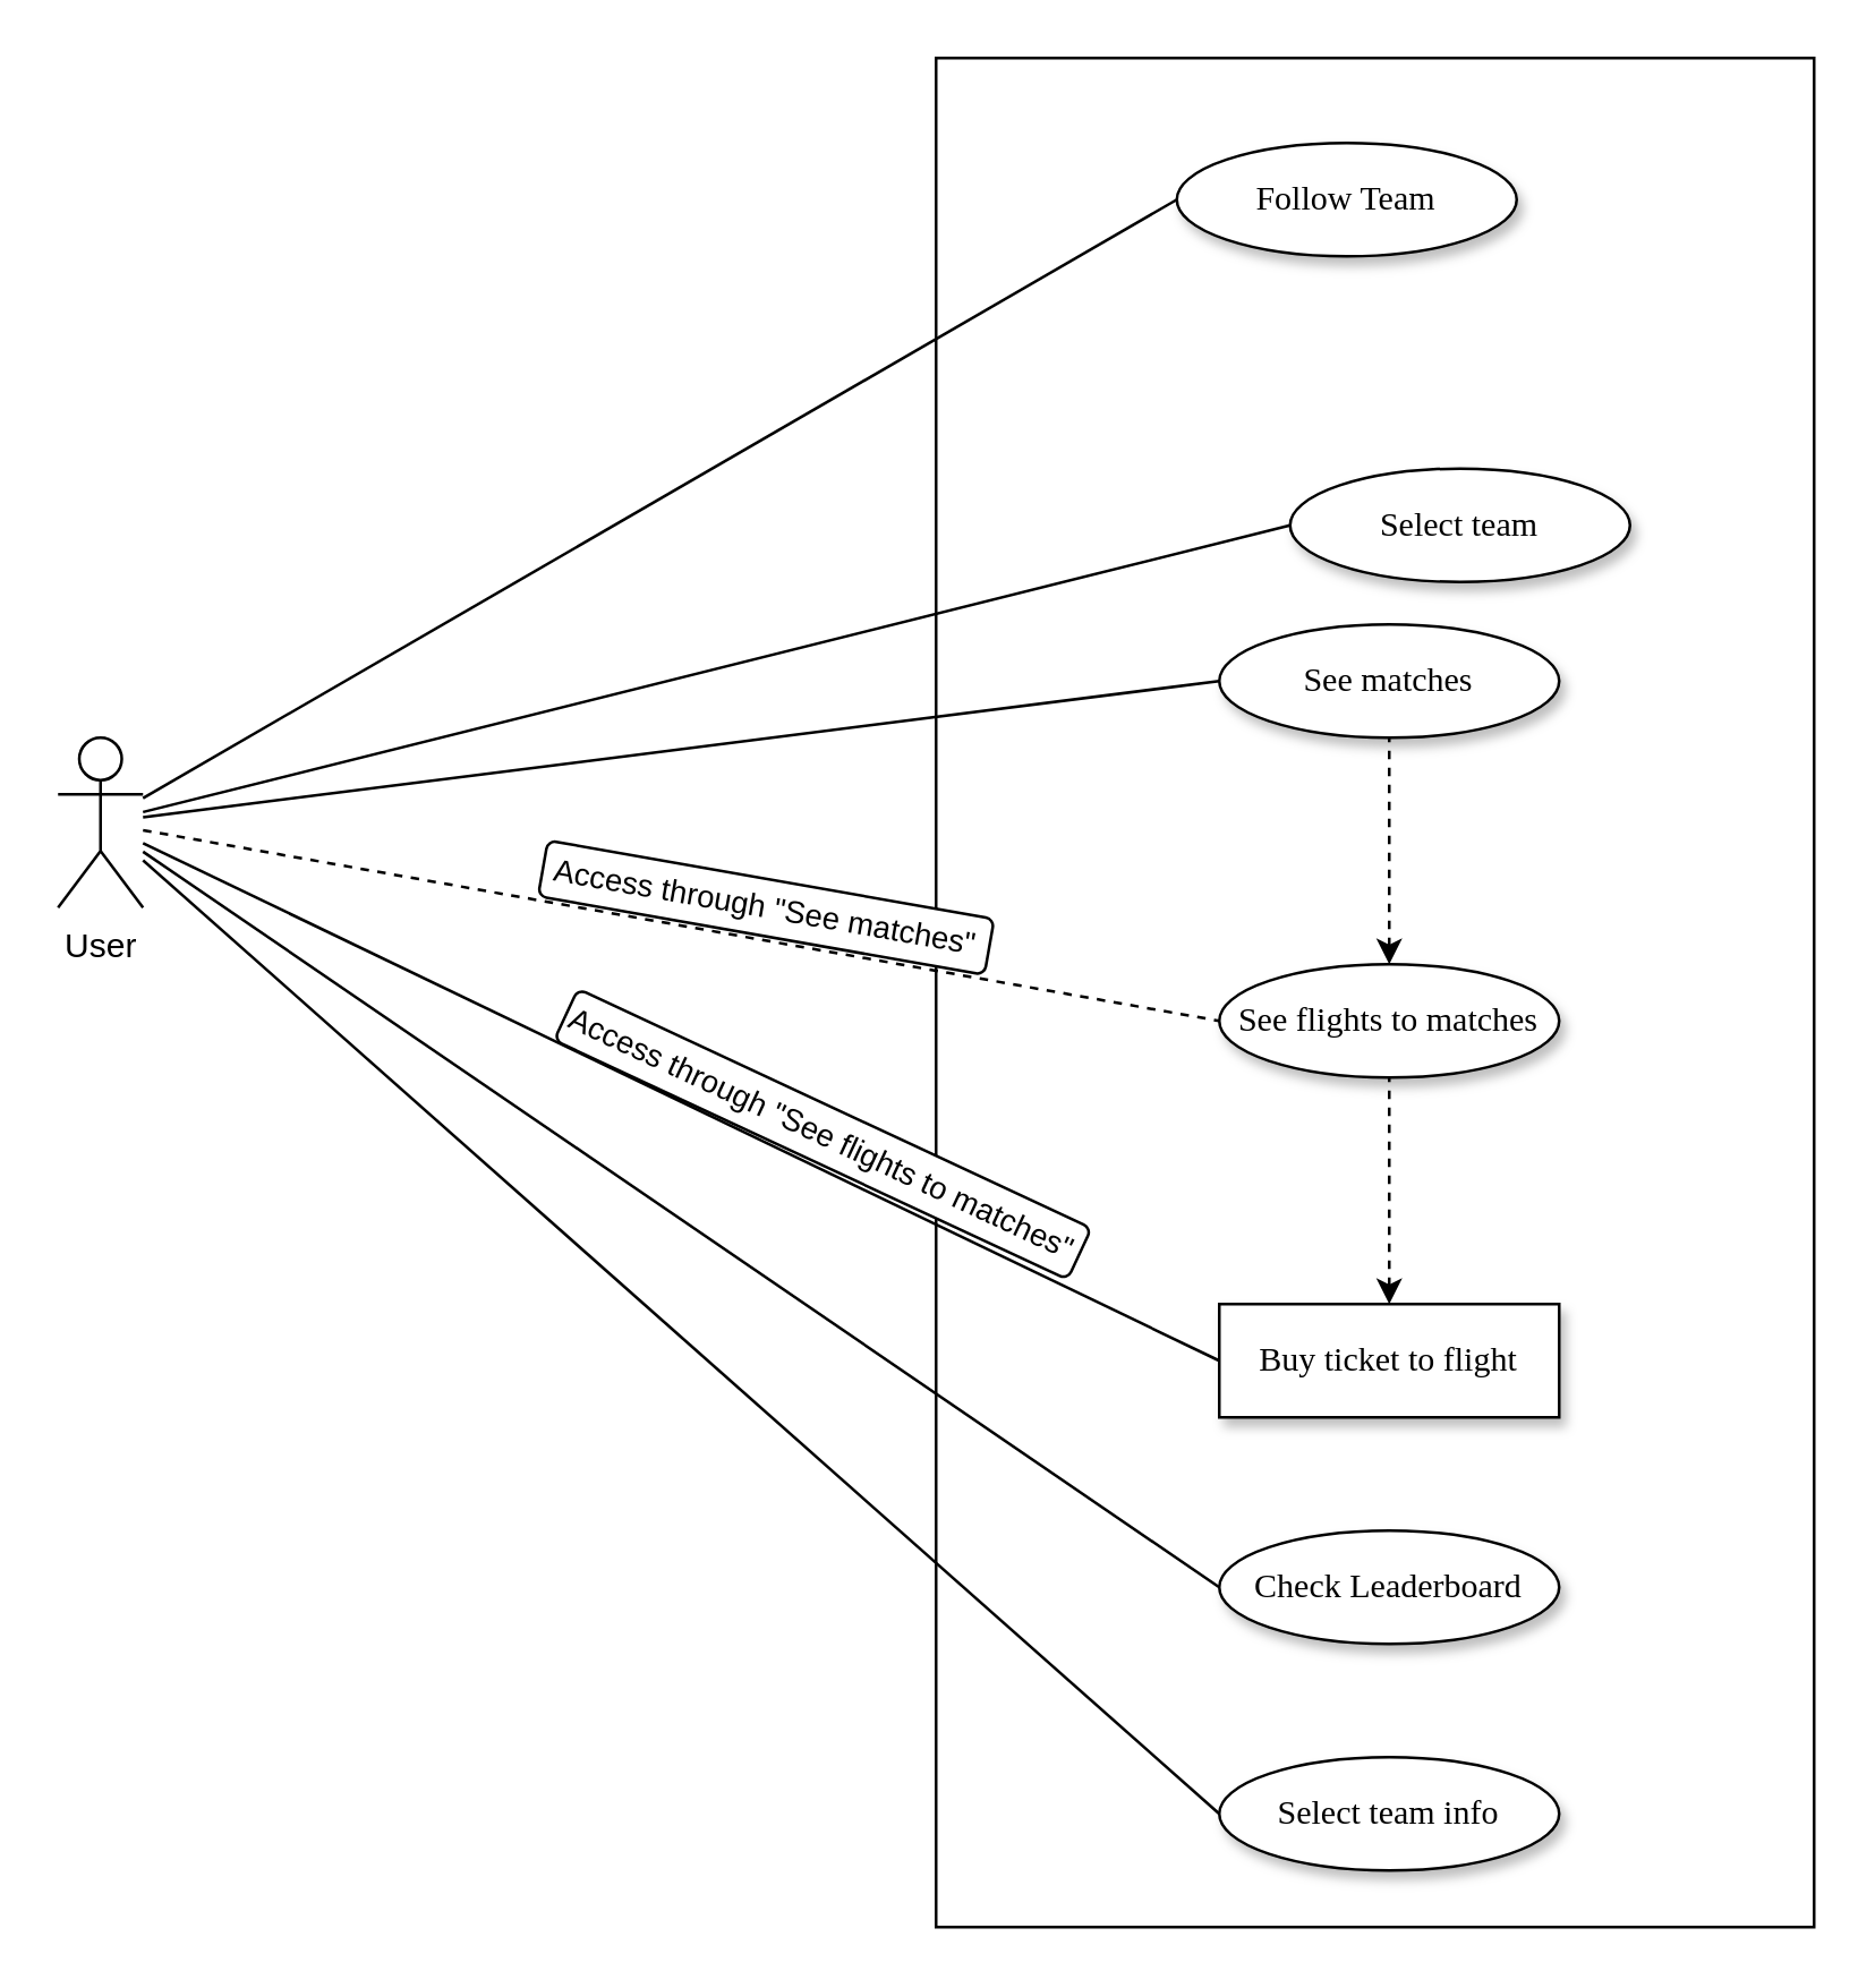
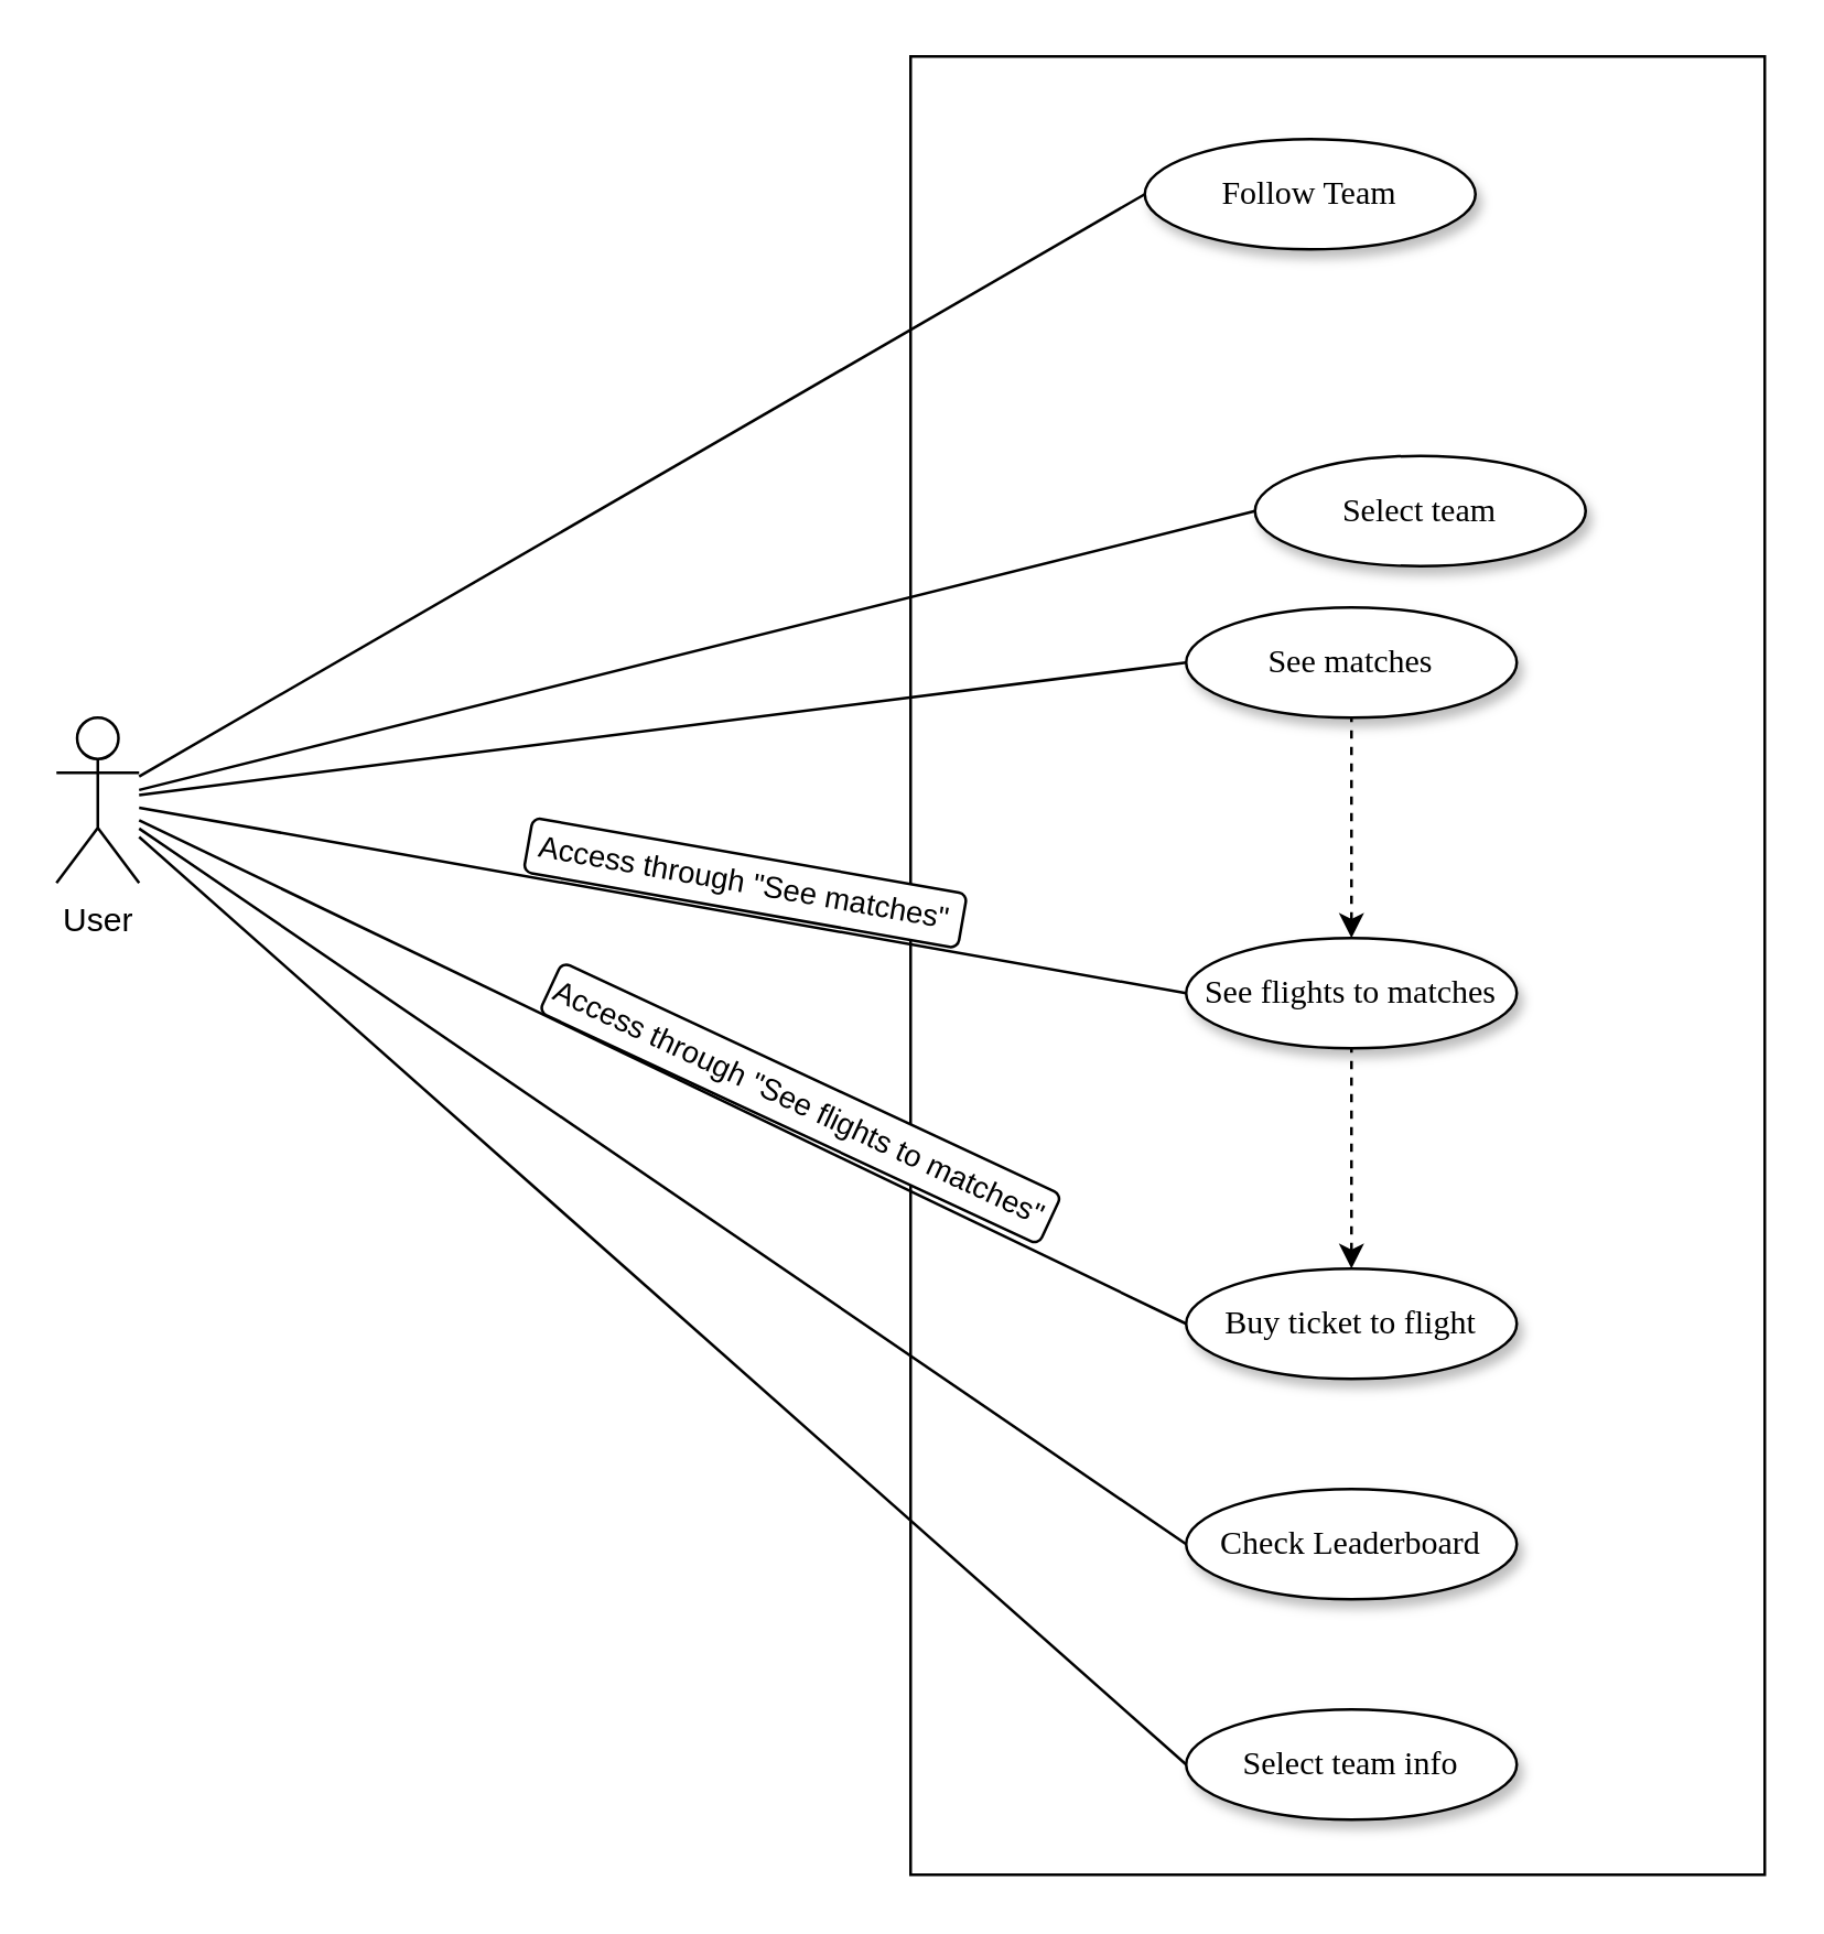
  <mxCell id="0" />
  <mxCell id="1" parent="0" />
  <mxCell id="2" value="" style="rounded=0;whiteSpace=wrap;html=1;" parent="1" vertex="1"><mxGeometry x="330" y="20" width="310" height="660" as="geometry" /></mxCell>
  <mxCell id="3" value="Select team" style="ellipse;whiteSpace=wrap;html=1;rounded=0;shadow=1;comic=0;labelBackgroundColor=none;strokeWidth=1;fontFamily=Verdana;fontSize=12;align=center;" parent="1" vertex="1"><mxGeometry x="455" y="165" width="120" height="40" as="geometry" /></mxCell>
  <mxCell id="4" value="" style="rounded=0;orthogonalLoop=1;jettySize=auto;html=1;entryX=0;entryY=0.5;entryDx=0;entryDy=0;endArrow=none;endFill=0;" parent="1" source="11" target="15" edge="1"><mxGeometry relative="1" as="geometry"><mxPoint x="130" y="290" as="targetPoint" /></mxGeometry></mxCell>
- <mxCell id="5" value="" style="edgeStyle=none;rounded=0;orthogonalLoop=1;jettySize=auto;html=1;endArrow=none;endFill=0;entryX=0;entryY=0.5;entryDx=0;entryDy=0;dashed=1;" parent="1" source="11" target="17" edge="1"><mxGeometry relative="1" as="geometry"><mxPoint x="130" y="290" as="targetPoint" /></mxGeometry></mxCell>
+ <mxCell id="5" value="" style="edgeStyle=none;rounded=0;orthogonalLoop=1;jettySize=auto;html=1;endArrow=none;endFill=0;entryX=0;entryY=0.5;entryDx=0;entryDy=0;" parent="1" source="11" target="17" edge="1"><mxGeometry relative="1" as="geometry"><mxPoint x="130" y="290" as="targetPoint" /></mxGeometry></mxCell>
  <mxCell id="6" value="" style="edgeStyle=none;rounded=0;orthogonalLoop=1;jettySize=auto;html=1;endArrow=none;endFill=0;entryX=0;entryY=0.5;entryDx=0;entryDy=0;" parent="1" source="11" target="18" edge="1"><mxGeometry relative="1" as="geometry"><mxPoint x="130" y="290" as="targetPoint" /></mxGeometry></mxCell>
  <mxCell id="7" value="" style="edgeStyle=none;rounded=0;orthogonalLoop=1;jettySize=auto;html=1;endArrow=none;endFill=0;entryX=0;entryY=0.5;entryDx=0;entryDy=0;" parent="1" source="11" target="12" edge="1"><mxGeometry relative="1" as="geometry"><mxPoint x="130" y="290" as="targetPoint" /></mxGeometry></mxCell>
  <mxCell id="8" value="" style="edgeStyle=none;rounded=0;orthogonalLoop=1;jettySize=auto;html=1;endArrow=none;endFill=0;entryX=0;entryY=0.5;entryDx=0;entryDy=0;" parent="1" source="11" target="3" edge="1"><mxGeometry relative="1" as="geometry"><mxPoint x="130" y="290" as="targetPoint" /></mxGeometry></mxCell>
  <mxCell id="9" value="" style="edgeStyle=none;rounded=0;orthogonalLoop=1;jettySize=auto;html=1;endArrow=none;endFill=0;entryX=0;entryY=0.5;entryDx=0;entryDy=0;" parent="1" source="11" target="13" edge="1"><mxGeometry relative="1" as="geometry"><mxPoint x="130" y="290" as="targetPoint" /></mxGeometry></mxCell>
  <mxCell id="10" value="" style="edgeStyle=none;rounded=0;orthogonalLoop=1;jettySize=auto;html=1;endArrow=none;endFill=0;entryX=0;entryY=0.5;entryDx=0;entryDy=0;" parent="1" source="11" target="19" edge="1"><mxGeometry relative="1" as="geometry"><mxPoint x="35" y="400" as="targetPoint" /></mxGeometry></mxCell>
  <mxCell id="11" value="User" style="shape=umlActor;verticalLabelPosition=bottom;labelBackgroundColor=#ffffff;verticalAlign=top;html=1;outlineConnect=0;" parent="1" vertex="1"><mxGeometry x="20" y="260" width="30" height="60" as="geometry" /></mxCell>
  <mxCell id="12" value="Follow Team" style="ellipse;whiteSpace=wrap;html=1;rounded=0;shadow=1;comic=0;labelBackgroundColor=none;strokeWidth=1;fontFamily=Verdana;fontSize=12;align=center;" parent="1" vertex="1"><mxGeometry x="415" y="50" width="120" height="40" as="geometry" /></mxCell>
  <mxCell id="13" value="Check Leaderboard" style="ellipse;whiteSpace=wrap;html=1;rounded=0;shadow=1;comic=0;labelBackgroundColor=none;strokeWidth=1;fontFamily=Verdana;fontSize=12;align=center;" parent="1" vertex="1"><mxGeometry x="430" y="540" width="120" height="40" as="geometry" /></mxCell>
  <mxCell id="14" value="" style="rounded=0;orthogonalLoop=1;jettySize=auto;html=1;endArrow=none;endFill=0;startArrow=classic;startFill=1;dashed=1;" parent="1" source="17" target="15" edge="1"><mxGeometry relative="1" as="geometry" /></mxCell>
  <mxCell id="15" value="See matches" style="ellipse;whiteSpace=wrap;html=1;rounded=0;shadow=1;comic=0;labelBackgroundColor=none;strokeWidth=1;fontFamily=Verdana;fontSize=12;align=center;" parent="1" vertex="1"><mxGeometry x="430" y="220" width="120" height="40" as="geometry" /></mxCell>
  <mxCell id="16" value="" style="rounded=0;orthogonalLoop=1;jettySize=auto;html=1;endArrow=none;endFill=0;startArrow=classic;startFill=1;dashed=1;" parent="1" source="18" target="17" edge="1"><mxGeometry relative="1" as="geometry" /></mxCell>
  <mxCell id="17" value="See flights to matches" style="ellipse;whiteSpace=wrap;html=1;rounded=0;shadow=1;comic=0;labelBackgroundColor=none;strokeWidth=1;fontFamily=Verdana;fontSize=12;align=center;" parent="1" vertex="1"><mxGeometry x="430" y="340" width="120" height="40" as="geometry" /></mxCell>
- <mxCell id="18" value="Buy ticket to flight" style="whiteSpace=wrap;html=1;shadow=1;comic=0;labelBackgroundColor=none;strokeWidth=1;fontFamily=Verdana;fontSize=12;align=center;rounded=0;" parent="1" vertex="1"><mxGeometry x="430" y="460" width="120" height="40" as="geometry" /></mxCell>
+ <mxCell id="18" value="Buy ticket to flight" style="ellipse;whiteSpace=wrap;html=1;rounded=0;shadow=1;comic=0;labelBackgroundColor=none;strokeWidth=1;fontFamily=Verdana;fontSize=12;align=center;" parent="1" vertex="1"><mxGeometry x="430" y="460" width="120" height="40" as="geometry" /></mxCell>
  <mxCell id="19" value="Select team info" style="ellipse;whiteSpace=wrap;html=1;rounded=0;shadow=1;comic=0;labelBackgroundColor=none;strokeWidth=1;fontFamily=Verdana;fontSize=12;align=center;" parent="1" vertex="1"><mxGeometry x="430" y="620" width="120" height="40" as="geometry" /></mxCell>
  <mxCell id="20" value="&lt;div style=&quot;font-size: 11px&quot; align=&quot;center&quot;&gt;Access through &quot;See matches&quot;&lt;/div&gt;" style="rounded=1;whiteSpace=wrap;html=1;rotation=10;align=center;" vertex="1" parent="1"><mxGeometry x="190" y="310" width="160" height="20" as="geometry" /></mxCell>
  <mxCell id="21" value="&lt;div style=&quot;font-size: 11px&quot; align=&quot;center&quot;&gt;Access through &quot;See flights to matches&quot;&lt;/div&gt;" style="rounded=1;whiteSpace=wrap;html=1;rotation=25;align=center;" vertex="1" parent="1"><mxGeometry x="190" y="390" width="200" height="20" as="geometry" /></mxCell>
